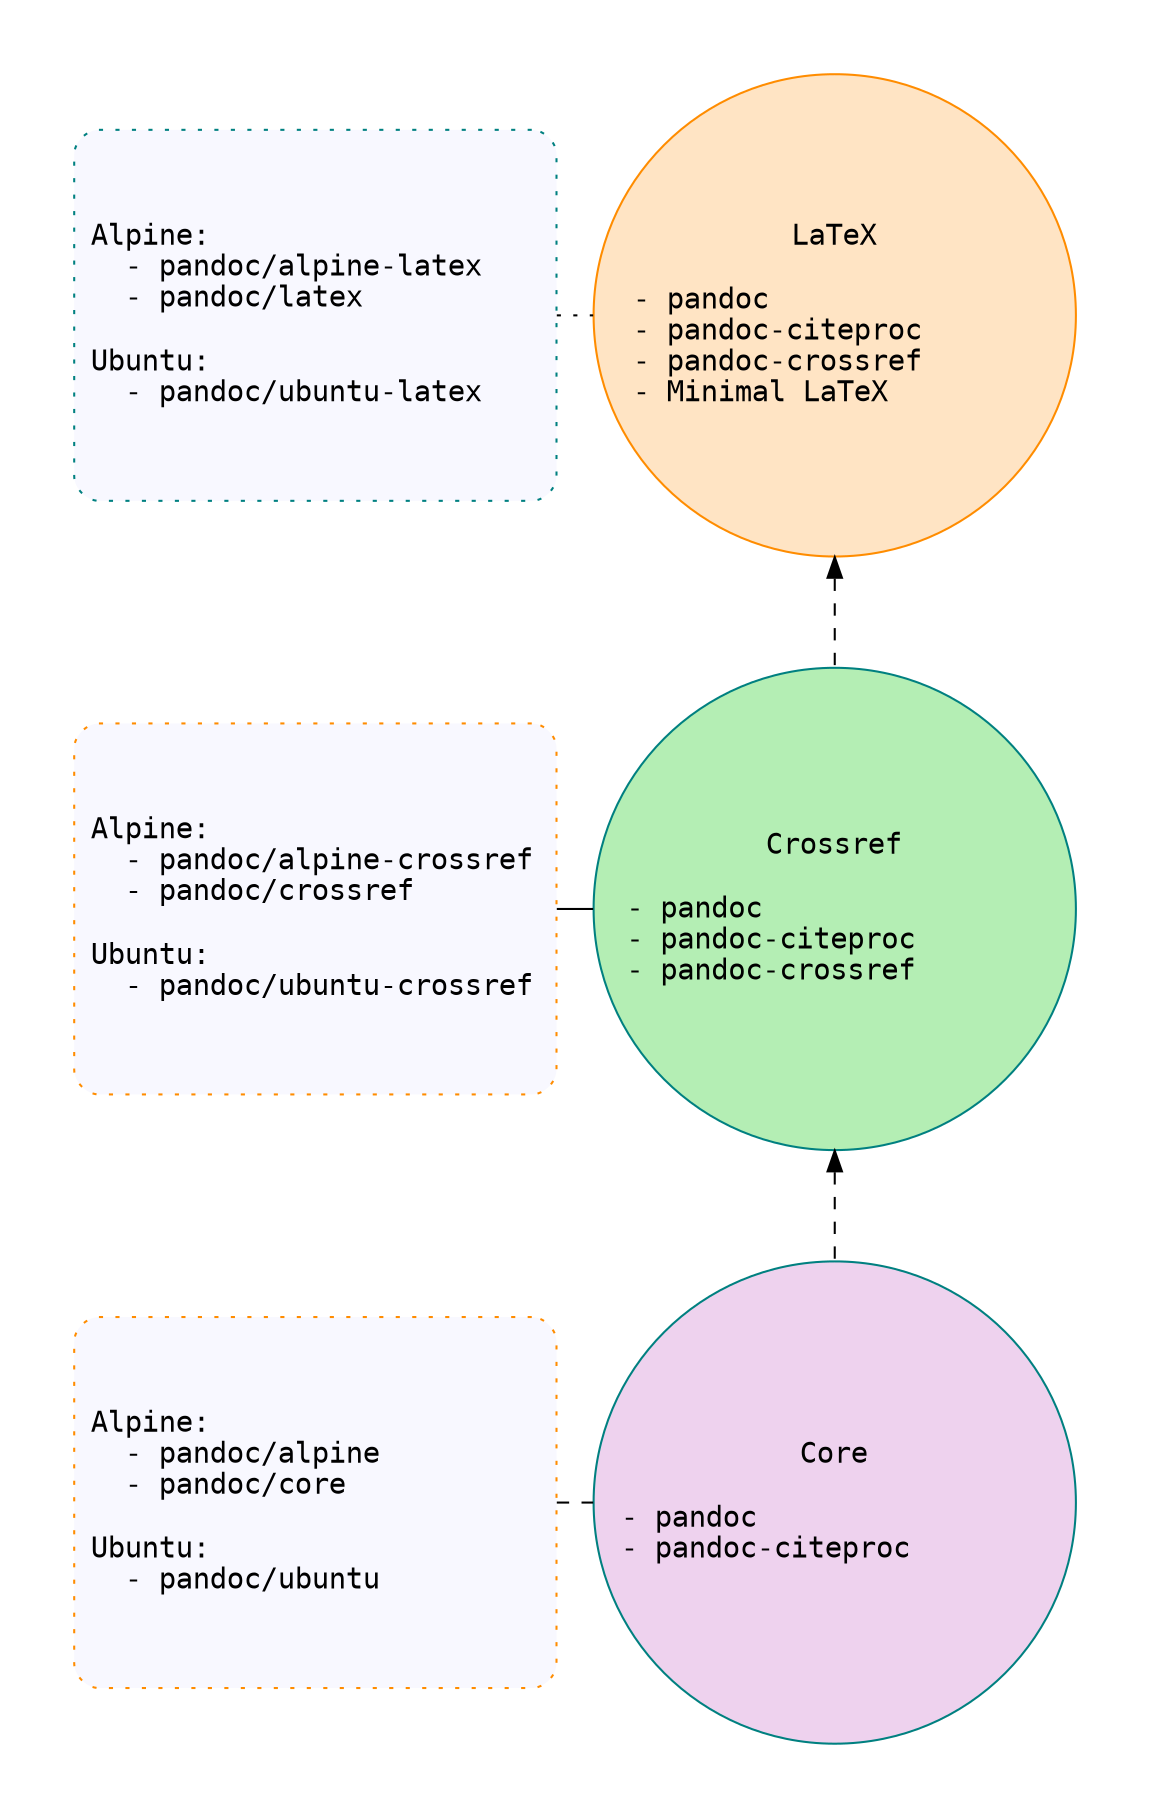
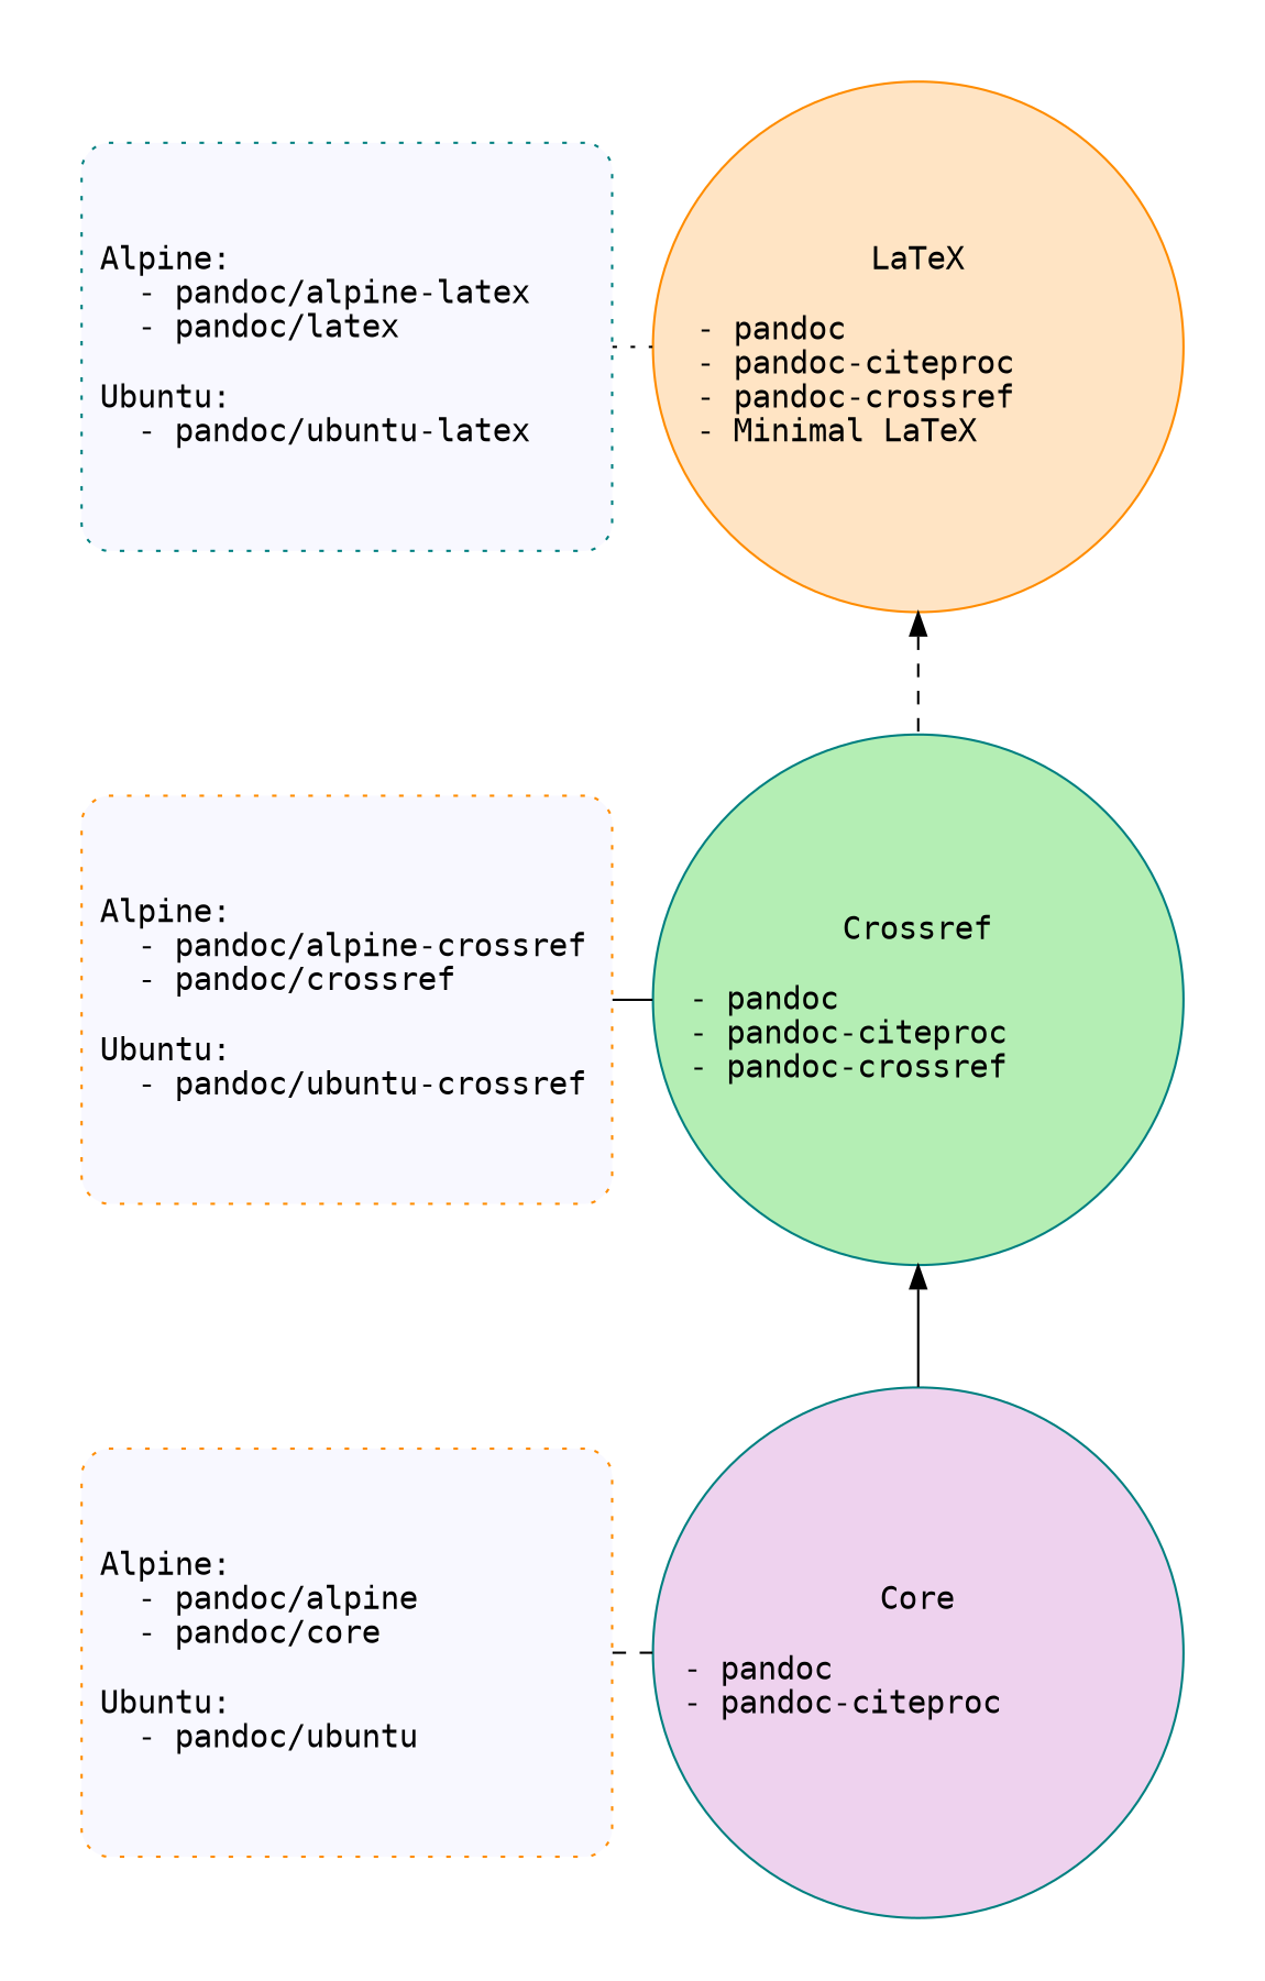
  digraph {
    ranksep=0.75
    node [fillcolor=ghostwhite fontname=monospace shape=circle style="rounded,filled" color=teal]
    edge [dir=none style=dashed]
    n1 [fillcolor=thistle2 height=2.5 label="Core\n\n- pandoc\l- pandoc-citeproc\l" width=3.25]
    n2 [height=2.5 label="Alpine:\l  - pandoc/alpine\l  - pandoc/core\l\nUbuntu:\l  - pandoc/ubuntu\l" shape=rect style="rounded,dotted,filled" width=3.25 color=darkorange]
    n3 [fillcolor=bisque height=2.5 label="LaTeX\n\n- pandoc\l- pandoc-citeproc\l- pandoc-crossref\l- Minimal LaTeX\l" width=3.25 color=darkorange]
    n4 [height=2.5 label="Alpine:\l  - pandoc/alpine-latex\l  - pandoc/latex\l\nUbuntu:\l  - pandoc/ubuntu-latex\l" shape=rect style="rounded,dotted,filled" width=3.25]
    n5 [fillcolor=darkseagreen2 height=2.5 label="Crossref\n\n- pandoc\l- pandoc-citeproc\l- pandoc-crossref\l" width=3.25]
    n6 [height=2.5 label="Alpine:\l  - pandoc/alpine-crossref\l  - pandoc/crossref\l\nUbuntu:\l  - pandoc/ubuntu-crossref\l" shape=rect style="rounded,dotted,filled" width=3.25 color=darkorange]
    subgraph cluster_1 {
      color=none
      style=rounded
      subgraph cluster_2 {
        color=none
        style=rounded
        subgraph sub_3 {
          color=none
          rank=same
          style=rounded
          n1
          n2
        }
      }
      subgraph cluster_4 {
        color=none
        style=rounded
        subgraph cluster_5 {
          color=none
          style=rounded
          subgraph sub_6 {
            color=none
            rank=same
            style=rounded
            n3
            n4
          }
        }
      }
      subgraph cluster_7 {
        color=none
        style=rounded
        subgraph sub_8 {
          color=none
          rank=same
          style=rounded
          n5
          n6
        }
      }
    }
    n2 -> n1
    n3 -> n5 [dir=back]
    n4 -> n3 [style=dotted]
-   n5 -> n1 [dir=back]
+   n5 -> n1 [dir=back style=solid]
    n6 -> n5 [style=solid]
  }
